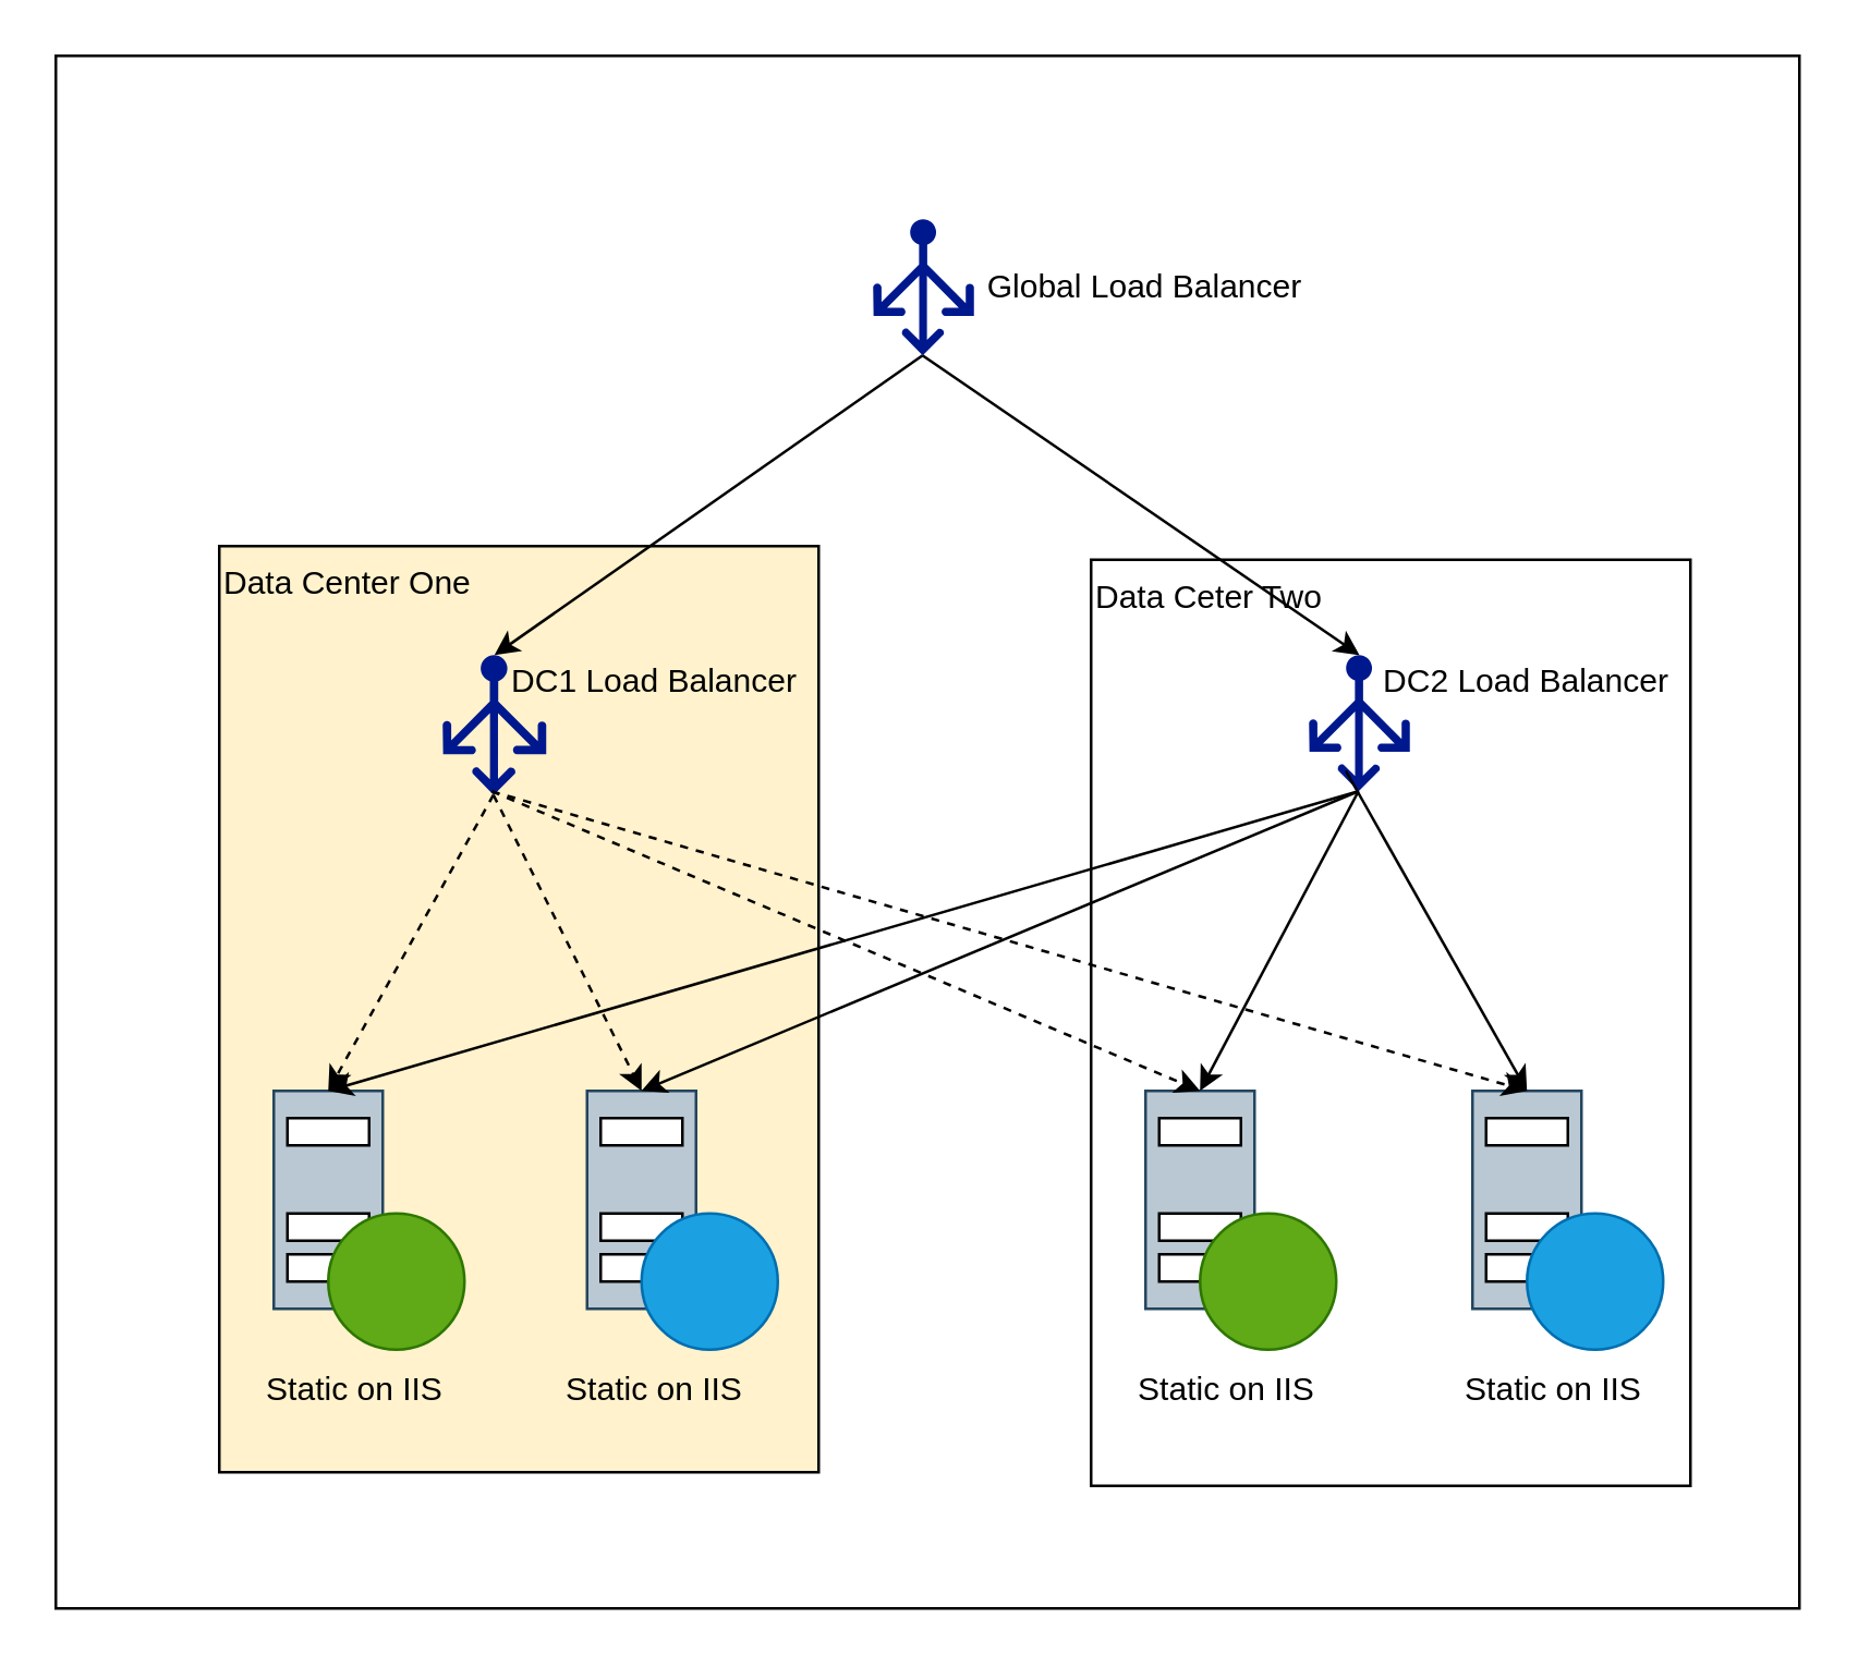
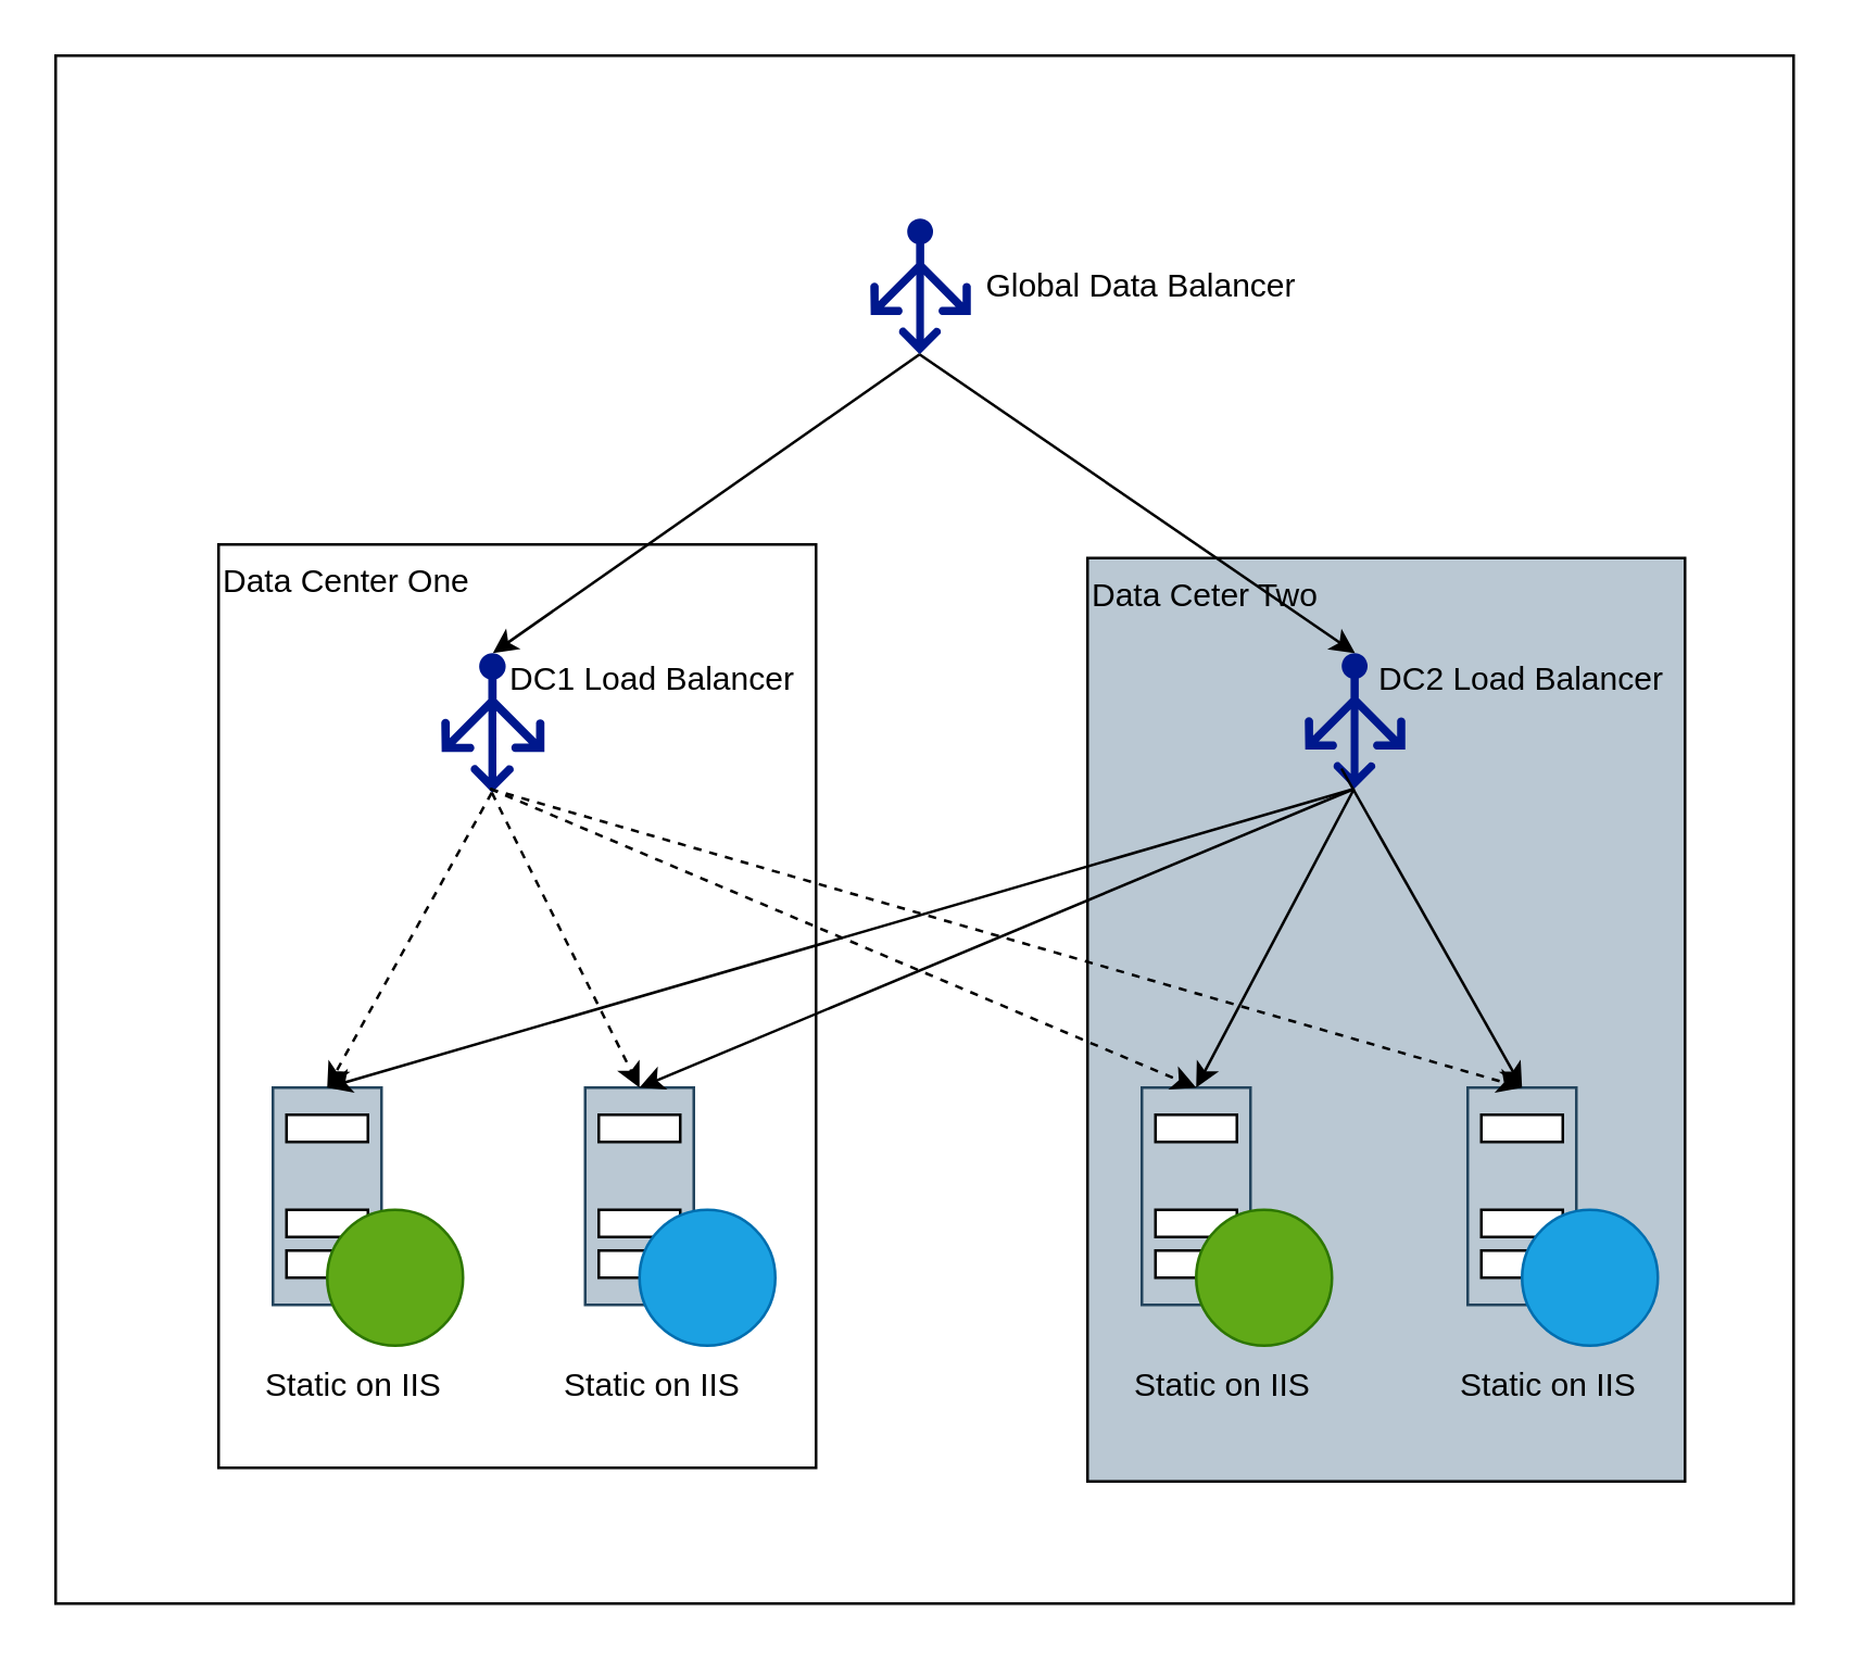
  <mxCell id="0" />
  <mxCell id="1" parent="0" />
  <mxCell id="2" value="" style="rounded=0;whiteSpace=wrap;html=1;align=left;" vertex="1" parent="1"><mxGeometry x="20" y="20" width="640" height="570" as="geometry" /></mxCell>
- <mxCell id="3" value="Data Ceter Two" style="rounded=0;whiteSpace=wrap;html=1;verticalAlign=top;align=left;" vertex="1" parent="1"><mxGeometry x="400" y="205" width="220" height="340" as="geometry" /></mxCell>
- <mxCell id="4" value="Data Center One" style="rounded=0;whiteSpace=wrap;html=1;align=left;verticalAlign=top;fillColor=#fff2cc;" vertex="1" parent="1"><mxGeometry x="80" y="200" width="220" height="340" as="geometry" /></mxCell>
+ <mxCell id="3" value="Data Ceter Two" style="rounded=0;whiteSpace=wrap;html=1;verticalAlign=top;align=left;fillColor=#bac8d3;" vertex="1" parent="1"><mxGeometry x="400" y="205" width="220" height="340" as="geometry" /></mxCell>
+ <mxCell id="4" value="Data Center One" style="rounded=0;whiteSpace=wrap;html=1;align=left;verticalAlign=top;" vertex="1" parent="1"><mxGeometry x="80" y="200" width="220" height="340" as="geometry" /></mxCell>
  <mxCell id="5" value="" style="aspect=fixed;pointerEvents=1;shadow=0;dashed=0;html=1;strokeColor=none;labelPosition=center;verticalLabelPosition=bottom;verticalAlign=top;align=center;fillColor=#00188D;shape=mxgraph.azure.load_balancer_generic" vertex="1" parent="1"><mxGeometry x="320" y="80" width="37" height="50" as="geometry" /></mxCell>
- <mxCell id="6" value="Global Load Balancer" style="text;html=1;strokeColor=none;fillColor=none;align=center;verticalAlign=middle;whiteSpace=wrap;rounded=0;" vertex="1" parent="1"><mxGeometry x="360" y="95" width="120" height="20" as="geometry" /></mxCell>
+ <mxCell id="6" value="Global Data Balancer" style="text;html=1;strokeColor=none;fillColor=none;align=center;verticalAlign=middle;whiteSpace=wrap;rounded=0;" vertex="1" parent="1"><mxGeometry x="360" y="95" width="120" height="20" as="geometry" /></mxCell>
  <mxCell id="7" value="" style="aspect=fixed;pointerEvents=1;shadow=0;dashed=0;html=1;strokeColor=none;labelPosition=center;verticalLabelPosition=bottom;verticalAlign=top;align=center;fillColor=#00188D;shape=mxgraph.azure.load_balancer_generic" vertex="1" parent="1"><mxGeometry x="162" y="240" width="38" height="51.35" as="geometry" /></mxCell>
  <mxCell id="8" value="" style="aspect=fixed;pointerEvents=1;shadow=0;dashed=0;html=1;strokeColor=none;labelPosition=center;verticalLabelPosition=bottom;verticalAlign=top;align=center;fillColor=#00188D;shape=mxgraph.azure.load_balancer_generic" vertex="1" parent="1"><mxGeometry x="480" y="240" width="37" height="50" as="geometry" /></mxCell>
  <mxCell id="9" value="" style="endArrow=classic;html=1;exitX=0.49;exitY=1;exitDx=0;exitDy=0;exitPerimeter=0;entryX=0.5;entryY=0;entryDx=0;entryDy=0;entryPerimeter=0;strokeWidth=1;" edge="1" parent="1" source="5" target="7"><mxGeometry width="50" height="50" relative="1" as="geometry"><mxPoint x="338" y="170" as="sourcePoint" /><mxPoint x="181" y="220" as="targetPoint" /></mxGeometry></mxCell>
  <mxCell id="10" value="" style="endArrow=classic;html=1;exitX=0.49;exitY=1;exitDx=0;exitDy=0;exitPerimeter=0;entryX=0.5;entryY=0;entryDx=0;entryDy=0;entryPerimeter=0;strokeWidth=1;" edge="1" parent="1" source="5" target="8"><mxGeometry width="50" height="50" relative="1" as="geometry"><mxPoint x="348.13" y="140" as="sourcePoint" /><mxPoint x="191" y="250" as="targetPoint" /></mxGeometry></mxCell>
  <mxCell id="11" value="Static on IIS" style="text;html=1;strokeColor=none;fillColor=none;align=center;verticalAlign=middle;whiteSpace=wrap;rounded=0;" vertex="1" parent="1"><mxGeometry x="70" y="500" width="120" height="20" as="geometry" /></mxCell>
  <mxCell id="12" value="" style="group" vertex="1" connectable="0" parent="1"><mxGeometry x="215" y="400" width="70" height="95" as="geometry" /></mxCell>
  <mxCell id="13" value="" style="rounded=0;whiteSpace=wrap;html=1;fillColor=#bac8d3;strokeColor=#23445d;" vertex="1" parent="12"><mxGeometry width="40" height="80" as="geometry" /></mxCell>
  <mxCell id="14" value="" style="rounded=0;whiteSpace=wrap;html=1;" vertex="1" parent="12"><mxGeometry x="5" y="60" width="30" height="10" as="geometry" /></mxCell>
  <mxCell id="15" value="" style="rounded=0;whiteSpace=wrap;html=1;" vertex="1" parent="12"><mxGeometry x="5" y="45" width="30" height="10" as="geometry" /></mxCell>
  <mxCell id="16" value="" style="rounded=0;whiteSpace=wrap;html=1;" vertex="1" parent="12"><mxGeometry x="5" y="10" width="30" height="10" as="geometry" /></mxCell>
  <mxCell id="17" value="" style="ellipse;whiteSpace=wrap;html=1;aspect=fixed;fillColor=#1ba1e2;strokeColor=#006EAF;fontColor=#ffffff;" vertex="1" parent="12"><mxGeometry x="20" y="45" width="50" height="50" as="geometry" /></mxCell>
  <mxCell id="18" value="" style="group" vertex="1" connectable="0" parent="1"><mxGeometry x="100" y="400" width="70" height="95" as="geometry" /></mxCell>
  <mxCell id="19" value="" style="rounded=0;whiteSpace=wrap;html=1;fillColor=#bac8d3;strokeColor=#23445d;" vertex="1" parent="18"><mxGeometry width="40" height="80" as="geometry" /></mxCell>
  <mxCell id="20" value="" style="rounded=0;whiteSpace=wrap;html=1;" vertex="1" parent="18"><mxGeometry x="5" y="60" width="30" height="10" as="geometry" /></mxCell>
  <mxCell id="21" value="" style="rounded=0;whiteSpace=wrap;html=1;" vertex="1" parent="18"><mxGeometry x="5" y="45" width="30" height="10" as="geometry" /></mxCell>
  <mxCell id="22" value="" style="rounded=0;whiteSpace=wrap;html=1;" vertex="1" parent="18"><mxGeometry x="5" y="10" width="30" height="10" as="geometry" /></mxCell>
  <mxCell id="23" value="" style="ellipse;whiteSpace=wrap;html=1;aspect=fixed;fillColor=#60a917;strokeColor=#2D7600;fontColor=#ffffff;" vertex="1" parent="18"><mxGeometry x="20" y="45" width="50" height="50" as="geometry" /></mxCell>
  <mxCell id="24" value="Static on IIS" style="text;html=1;strokeColor=none;fillColor=none;align=center;verticalAlign=middle;whiteSpace=wrap;rounded=0;" vertex="1" parent="1"><mxGeometry x="180" y="500" width="120" height="20" as="geometry" /></mxCell>
  <mxCell id="25" value="Static on IIS" style="text;html=1;strokeColor=none;fillColor=none;align=center;verticalAlign=middle;whiteSpace=wrap;rounded=0;" vertex="1" parent="1"><mxGeometry x="390" y="500" width="120" height="20" as="geometry" /></mxCell>
  <mxCell id="26" value="" style="group" vertex="1" connectable="0" parent="1"><mxGeometry x="540" y="400" width="70" height="95" as="geometry" /></mxCell>
  <mxCell id="27" value="" style="rounded=0;whiteSpace=wrap;html=1;fillColor=#bac8d3;strokeColor=#23445d;" vertex="1" parent="26"><mxGeometry width="40" height="80" as="geometry" /></mxCell>
  <mxCell id="28" value="" style="rounded=0;whiteSpace=wrap;html=1;" vertex="1" parent="26"><mxGeometry x="5" y="60" width="30" height="10" as="geometry" /></mxCell>
  <mxCell id="29" value="" style="rounded=0;whiteSpace=wrap;html=1;" vertex="1" parent="26"><mxGeometry x="5" y="45" width="30" height="10" as="geometry" /></mxCell>
  <mxCell id="30" value="" style="rounded=0;whiteSpace=wrap;html=1;" vertex="1" parent="26"><mxGeometry x="5" y="10" width="30" height="10" as="geometry" /></mxCell>
  <mxCell id="31" value="" style="ellipse;whiteSpace=wrap;html=1;aspect=fixed;fillColor=#1ba1e2;strokeColor=#006EAF;fontColor=#ffffff;" vertex="1" parent="26"><mxGeometry x="20" y="45" width="50" height="50" as="geometry" /></mxCell>
  <mxCell id="32" value="" style="group" vertex="1" connectable="0" parent="1"><mxGeometry x="420" y="400" width="70" height="95" as="geometry" /></mxCell>
  <mxCell id="33" value="" style="rounded=0;whiteSpace=wrap;html=1;fillColor=#bac8d3;strokeColor=#23445d;" vertex="1" parent="32"><mxGeometry width="40" height="80" as="geometry" /></mxCell>
  <mxCell id="34" value="" style="rounded=0;whiteSpace=wrap;html=1;" vertex="1" parent="32"><mxGeometry x="5" y="60" width="30" height="10" as="geometry" /></mxCell>
  <mxCell id="35" value="" style="rounded=0;whiteSpace=wrap;html=1;" vertex="1" parent="32"><mxGeometry x="5" y="45" width="30" height="10" as="geometry" /></mxCell>
  <mxCell id="36" value="" style="rounded=0;whiteSpace=wrap;html=1;" vertex="1" parent="32"><mxGeometry x="5" y="10" width="30" height="10" as="geometry" /></mxCell>
  <mxCell id="37" value="" style="ellipse;whiteSpace=wrap;html=1;aspect=fixed;fillColor=#60a917;strokeColor=#2D7600;fontColor=#ffffff;" vertex="1" parent="32"><mxGeometry x="20" y="45" width="50" height="50" as="geometry" /></mxCell>
  <mxCell id="38" value="Static on IIS" style="text;html=1;strokeColor=none;fillColor=none;align=center;verticalAlign=middle;whiteSpace=wrap;rounded=0;" vertex="1" parent="1"><mxGeometry x="510" y="500" width="120" height="20" as="geometry" /></mxCell>
  <mxCell id="39" value="" style="endArrow=classic;html=1;dashed=1;strokeWidth=1;exitX=0.49;exitY=1;exitDx=0;exitDy=0;exitPerimeter=0;entryX=0.5;entryY=0;entryDx=0;entryDy=0;" edge="1" parent="1" source="7" target="19"><mxGeometry width="50" height="50" relative="1" as="geometry"><mxPoint x="250" y="340" as="sourcePoint" /><mxPoint x="300" y="290" as="targetPoint" /></mxGeometry></mxCell>
  <mxCell id="40" value="" style="endArrow=classic;html=1;dashed=1;strokeWidth=1;exitX=0.49;exitY=1;exitDx=0;exitDy=0;exitPerimeter=0;entryX=0.5;entryY=0;entryDx=0;entryDy=0;" edge="1" parent="1" source="7" target="13"><mxGeometry width="50" height="50" relative="1" as="geometry"><mxPoint x="190.62" y="301.35" as="sourcePoint" /><mxPoint x="130" y="410" as="targetPoint" /></mxGeometry></mxCell>
  <mxCell id="41" value="" style="endArrow=classic;html=1;dashed=1;strokeWidth=1;entryX=0.5;entryY=0;entryDx=0;entryDy=0;" edge="1" parent="1" target="33"><mxGeometry width="50" height="50" relative="1" as="geometry"><mxPoint x="180" y="290" as="sourcePoint" /><mxPoint x="245" y="410" as="targetPoint" /></mxGeometry></mxCell>
  <mxCell id="42" value="" style="endArrow=classic;html=1;dashed=1;strokeWidth=1;entryX=0.5;entryY=0;entryDx=0;entryDy=0;" edge="1" parent="1" target="27"><mxGeometry width="50" height="50" relative="1" as="geometry"><mxPoint x="180" y="290" as="sourcePoint" /><mxPoint x="450" y="410" as="targetPoint" /></mxGeometry></mxCell>
  <mxCell id="43" value="" style="endArrow=classic;html=1;strokeWidth=1;exitX=0.49;exitY=1;exitDx=0;exitDy=0;exitPerimeter=0;entryX=0.5;entryY=0;entryDx=0;entryDy=0;" edge="1" parent="1" source="8" target="19"><mxGeometry width="50" height="50" relative="1" as="geometry"><mxPoint x="190.62" y="301.35" as="sourcePoint" /><mxPoint x="130" y="410" as="targetPoint" /></mxGeometry></mxCell>
  <mxCell id="44" value="" style="endArrow=classic;html=1;strokeWidth=1;exitX=0.49;exitY=1;exitDx=0;exitDy=0;exitPerimeter=0;entryX=0.5;entryY=0;entryDx=0;entryDy=0;" edge="1" parent="1" source="8" target="13"><mxGeometry width="50" height="50" relative="1" as="geometry"><mxPoint x="508.13" y="300" as="sourcePoint" /><mxPoint x="130" y="410" as="targetPoint" /></mxGeometry></mxCell>
  <mxCell id="45" value="" style="endArrow=classic;html=1;strokeWidth=1;exitX=0.49;exitY=1;exitDx=0;exitDy=0;exitPerimeter=0;entryX=0.5;entryY=0;entryDx=0;entryDy=0;" edge="1" parent="1" source="8" target="33"><mxGeometry width="50" height="50" relative="1" as="geometry"><mxPoint x="518.13" y="310" as="sourcePoint" /><mxPoint x="140" y="420" as="targetPoint" /></mxGeometry></mxCell>
  <mxCell id="46" value="" style="endArrow=classic;html=1;strokeWidth=1;exitX=0.365;exitY=0.85;exitDx=0;exitDy=0;exitPerimeter=0;entryX=0.5;entryY=0;entryDx=0;entryDy=0;" edge="1" parent="1" source="8" target="27"><mxGeometry width="50" height="50" relative="1" as="geometry"><mxPoint x="508.13" y="300" as="sourcePoint" /><mxPoint x="450" y="410" as="targetPoint" /></mxGeometry></mxCell>
  <mxCell id="47" value="DC1 Load Balancer" style="text;html=1;strokeColor=none;fillColor=none;align=center;verticalAlign=middle;whiteSpace=wrap;rounded=0;" vertex="1" parent="1"><mxGeometry x="180" y="240" width="120" height="20" as="geometry" /></mxCell>
  <mxCell id="48" value="DC2 Load Balancer" style="text;html=1;strokeColor=none;fillColor=none;align=center;verticalAlign=middle;whiteSpace=wrap;rounded=0;" vertex="1" parent="1"><mxGeometry x="500" y="240" width="120" height="20" as="geometry" /></mxCell>
